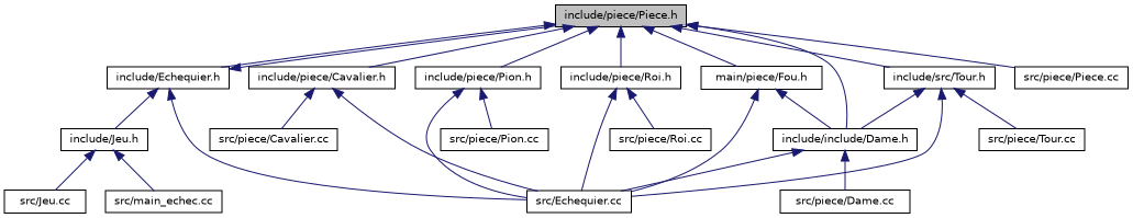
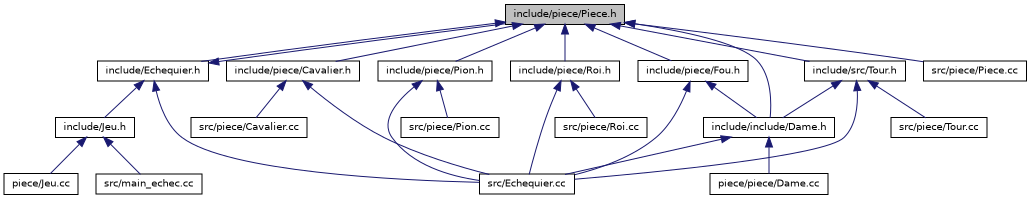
  digraph {
    node [color=black fillcolor=white fontname=Helvetica fontsize=10 shape=record style=filled]
    edge [color=midnightblue dir=back fontname=Helvetica fontsize=10 labelfontname=Helvetica labelfontsize=10 style=solid]
    n1 [fillcolor=grey75 fontcolor=black height=0.2 label="include/piece/Piece.h" width=0.4]
    n2 [height=0.2 label="include/Echequier.h" width=0.4]
    n3 [height=0.2 label="include/piece/Cavalier.h" width=0.4]
    n4 [height=0.2 label="include/include/Dame.h" width=0.4]
-   n5 [height=0.2 label="main/piece/Fou.h" width=0.4]
+   n5 [height=0.2 label="include/piece/Fou.h" width=0.4]
    n6 [height=0.2 label="include/piece/Pion.h" width=0.4]
    n7 [height=0.2 label="include/piece/Roi.h" width=0.4]
    n8 [height=0.2 label="include/src/Tour.h" width=0.4]
    n9 [height=0.2 label="src/piece/Piece.cc" width=0.4]
    n10 [height=0.2 label="include/Jeu.h" width=0.4]
    n11 [height=0.2 label="src/Echequier.cc" width=0.4]
    n12 [height=0.2 label="src/piece/Cavalier.cc" width=0.4]
-   n13 [height=0.2 label="src/piece/Dame.cc" width=0.4]
+   n13 [height=0.2 label="piece/piece/Dame.cc" width=0.4]
    n14 [height=0.2 label="src/piece/Pion.cc" width=0.4]
    n15 [height=0.2 label="src/piece/Roi.cc" width=0.4]
    n16 [height=0.2 label="src/piece/Tour.cc" width=0.4]
-   n17 [height=0.2 label="src/Jeu.cc" width=0.4]
+   n17 [height=0.2 label="piece/Jeu.cc" width=0.4]
    n18 [height=0.2 label="src/main_echec.cc" width=0.4]
    n1 -> n2
    n1 -> n3
    n1 -> n4
    n1 -> n5
    n1 -> n6
    n1 -> n7
    n1 -> n8
    n1 -> n9
    n2 -> n1
    n2 -> n10
    n2 -> n11
    n3 -> n11
    n3 -> n12
    n4 -> n11
    n4 -> n13
    n5 -> n4
    n5 -> n11
    n6 -> n11
    n6 -> n14
    n7 -> n11
    n7 -> n15
    n8 -> n4
    n8 -> n11
    n8 -> n16
    n10 -> n17
    n10 -> n18
  }
